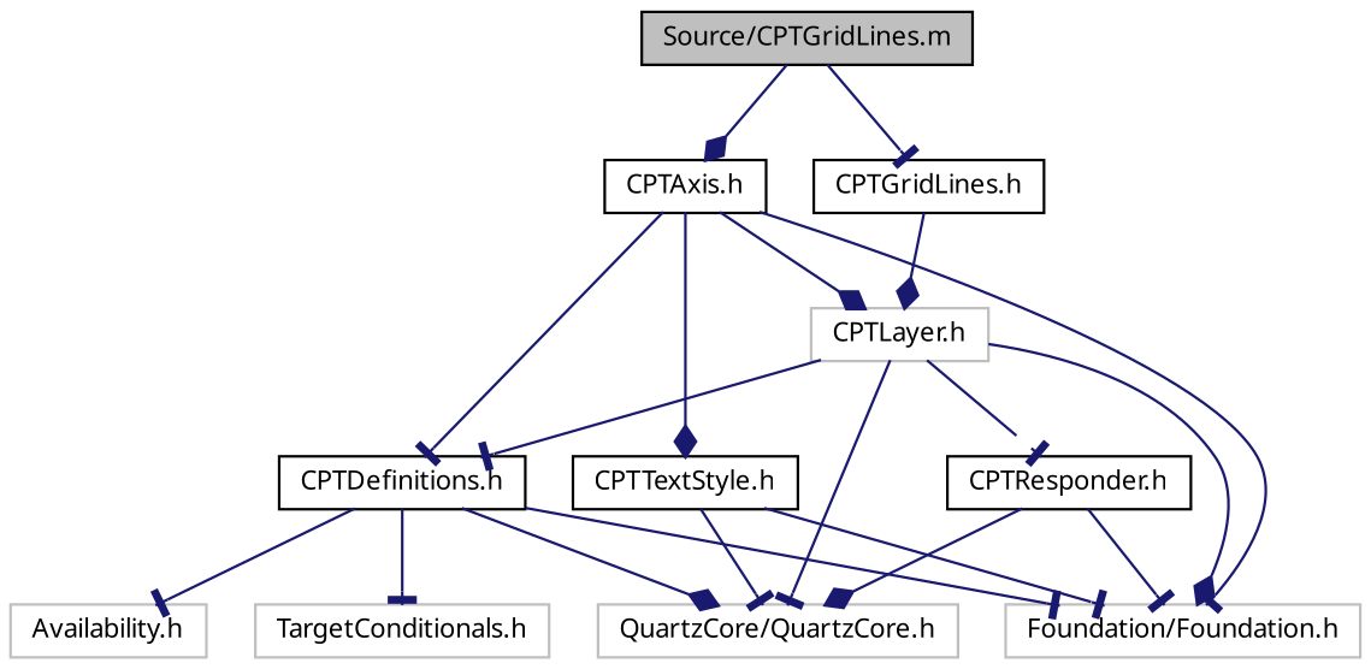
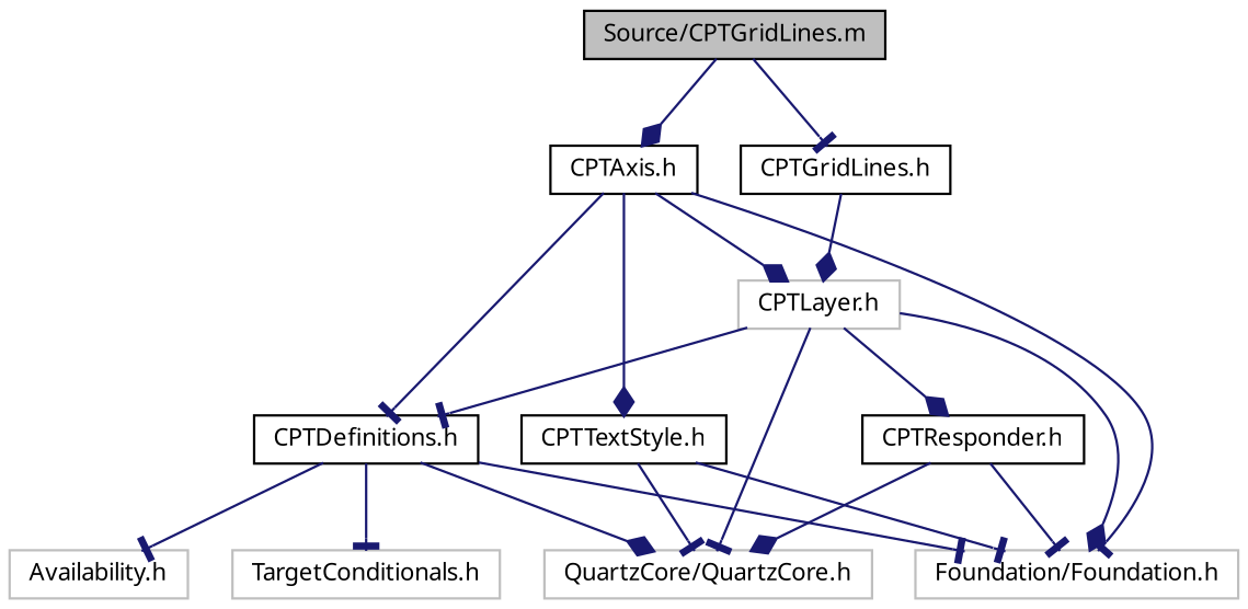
  digraph {
    node [color=black fontname="Lucinda Grande" fontsize=10 shape=record]
    edge [arrowhead=tee color=midnightblue fontname="Lucinda Grande" fontsize=10 labelfontname="Lucinda Grande" labelfontsize=10 style=solid]
    n1 [fillcolor=grey75 fontcolor=black height=0.2 label="Source/CPTGridLines.m" style=filled width=0.4]
    n2 [height=0.2 label="CPTGridLines.h" width=0.4]
    n3 [height=0.2 label="CPTAxis.h" width=0.4]
    n4 [color=grey75 height=0.2 label="CPTLayer.h" width=0.4]
    n5 [color=grey75 height=0.2 label="Foundation/Foundation.h" width=0.4]
    n6 [height=0.2 label="CPTDefinitions.h" width=0.4]
    n7 [height=0.2 label="CPTTextStyle.h" width=0.4]
    n8 [height=0.2 label="CPTResponder.h" width=0.4]
    n9 [color=grey75 height=0.2 label="QuartzCore/QuartzCore.h" width=0.4]
    n10 [color=grey75 height=0.2 label="Availability.h" width=0.4]
    n11 [color=grey75 height=0.2 label="TargetConditionals.h" width=0.4]
    n1 -> n2
    n1 -> n3 [arrowhead=diamond]
    n2 -> n4 [arrowhead=diamond]
    n3 -> n4 [arrowhead=diamond]
    n3 -> n5
    n3 -> n6
    n3 -> n7 [arrowhead=diamond]
    n4 -> n5 [arrowhead=diamond]
    n4 -> n6
-   n4 -> n8
+   n4 -> n8 [arrowhead=diamond]
    n4 -> n9
    n6 -> n5
    n6 -> n9 [arrowhead=diamond]
    n6 -> n10
    n6 -> n11
    n7 -> n5
    n7 -> n9
    n8 -> n5
    n8 -> n9 [arrowhead=diamond]
  }
